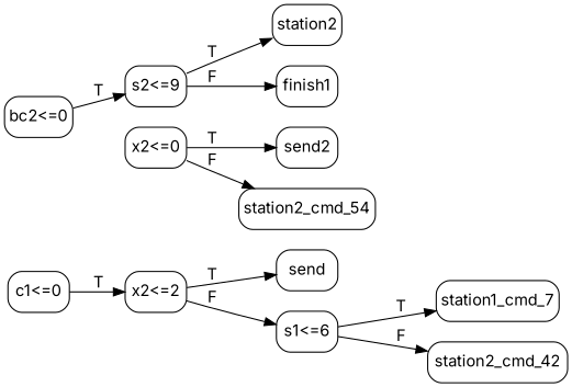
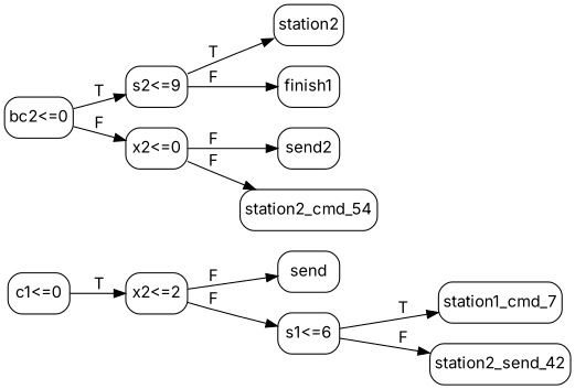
  digraph {
    fontname=Inter
    rankdir=LR
    node [fontname=Inter margin="0.05,0.05" shape=box style=rounded]
    edge [fontname=Inter]
    n1 [label=send]
    n2 [label=station1_cmd_7]
-   n3 [label=station2_cmd_42]
+   n3 [label=station2_send_42]
    n4 [label="s1<=6"]
    n5 [label="x2<=2"]
    n6 [label=station2]
    n7 [label=finish1]
    n8 [label="s2<=9"]
    n9 [label=send2]
    n10 [label=station2_cmd_54]
    n11 [label="x2<=0"]
    n12 [label="bc2<=0"]
    n13 [label="c1<=0"]
    n4 -> n2 [label=T]
    n4 -> n3 [label=F]
-   n5 -> n1 [label=T]
+   n5 -> n1 [label=F]
    n5 -> n4 [label=F]
    n8 -> n6 [label=T]
    n8 -> n7 [label=F]
-   n11 -> n9 [label=T]
+   n11 -> n9 [label=F]
    n11 -> n10 [label=F]
    n12 -> n8 [label=T]
+   n12 -> n11 [label=F]
    n13 -> n5 [label=T]
  }
